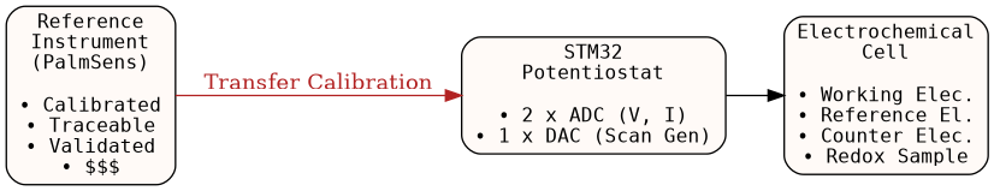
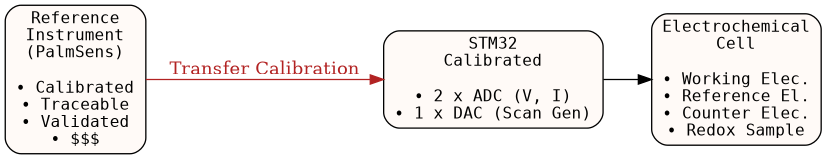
  digraph {
    rankdir=LR
    node [fillcolor="#fffaf7" fontname=Consolas fontsize=12 shape=box style="rounded,filled"]
    n1 [label="Reference\nInstrument\n(PalmSens)\n\n• Calibrated\n• Traceable\n• Validated\n• $$$"]
-   n2 [label="STM32\nPotentiostat\n\n• 2 x ADC (V, I)\n• 1 x DAC (Scan Gen)"]
+   n2 [label="STM32\nCalibrated\n\n• 2 x ADC (V, I)\n• 1 x DAC (Scan Gen)"]
    n3 [label="Electrochemical\nCell\n\n• Working Elec.\n• Reference El.\n• Counter Elec.\n• Redox Sample"]
    n1 -> n2 [color="#b22222" fontcolor="#b22222" fontsize=14 label="Transfer Calibration"]
    n2 -> n3
  }
